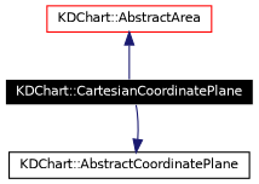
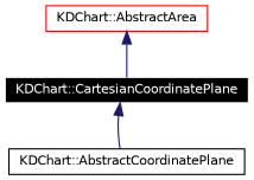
  digraph {
    node [fontname=Helvetica fontsize=10 shape=record]
    edge [color=midnightblue dir=back fontname=Helvetica fontsize=10 labelfontname=Helvetica labelfontsize=10 style=solid]
    n1 [color=white fillcolor=black fontcolor=white height=0.2 label="KDChart::CartesianCoordinatePlane" style=filled width=0.4]
    n2 [color=black height=0.2 label="KDChart::AbstractCoordinatePlane" width=0.4]
    n3 [color=red height=0.2 label="KDChart::AbstractArea" width=0.4]
-   n2 -> n1
+   n1 -> n2
    n3 -> n1
  }
